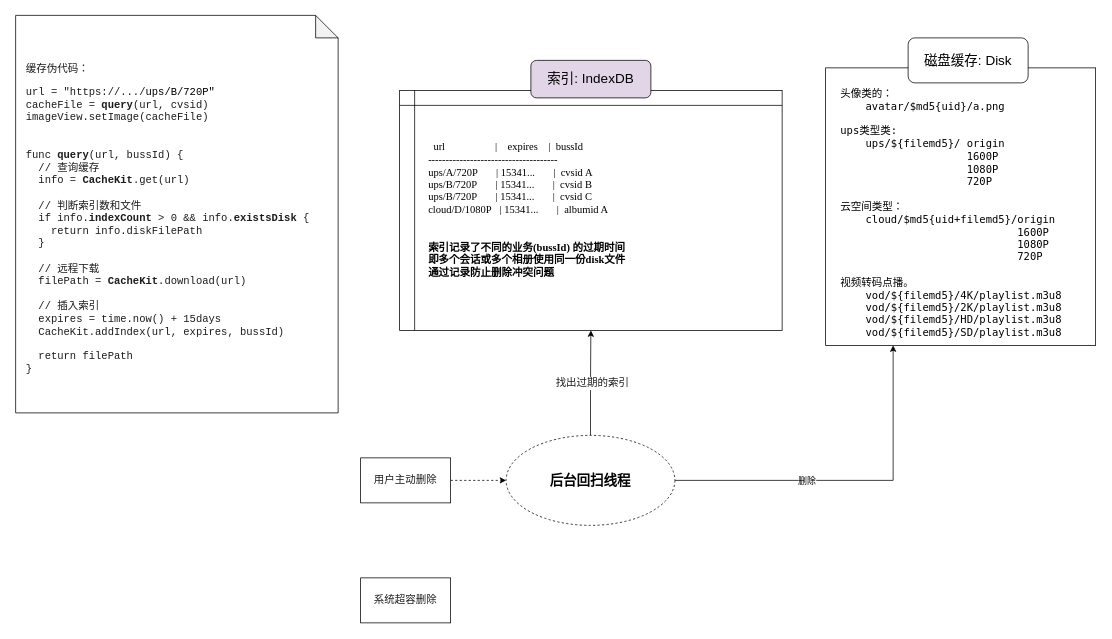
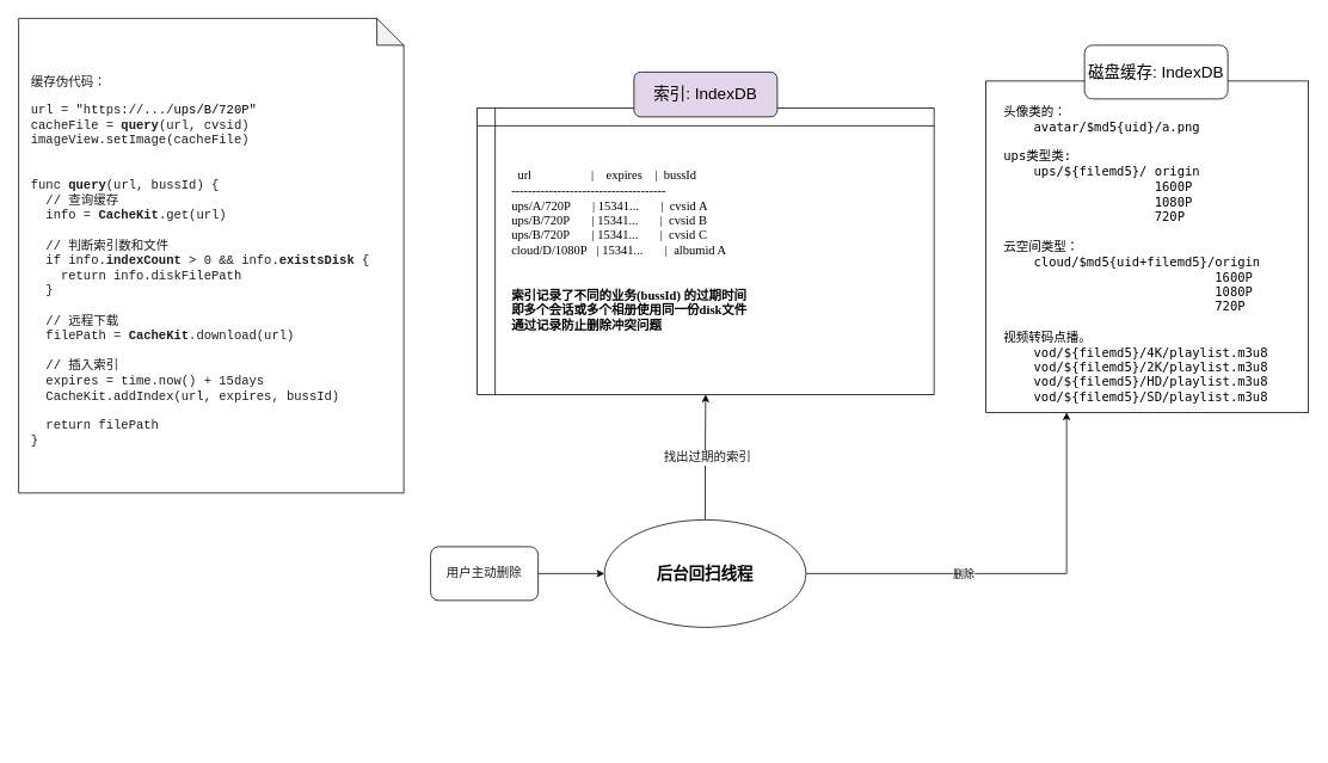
  <mxCell id="0" />
  <mxCell id="1" parent="0" />
  <mxCell id="2" value="&lt;p style=&quot;font-size: 14px&quot;&gt;缓存伪代码：&lt;/p&gt;url = &quot;https://.../&lt;span style=&quot;color: rgb(0 , 0 , 0) ; font-size: 14px&quot;&gt;ups/B/720P&quot;&lt;br style=&quot;font-size: 14px&quot;&gt;&lt;/span&gt;cacheFile = &lt;b&gt;query&lt;/b&gt;(url, cvsid)&lt;br style=&quot;font-size: 14px&quot;&gt;imageView.setImage(cacheFile)&lt;br style=&quot;font-size: 14px&quot;&gt;&lt;br style=&quot;font-size: 14px&quot;&gt;&lt;br style=&quot;font-size: 14px&quot;&gt;func &lt;b&gt;query&lt;/b&gt;(url, bussId) {&lt;br style=&quot;font-size: 14px&quot;&gt;&amp;nbsp; // 查询缓存&lt;br style=&quot;font-size: 14px&quot;&gt;&amp;nbsp; info = &lt;b&gt;CacheKit&lt;/b&gt;.get(url)&lt;br style=&quot;font-size: 14px&quot;&gt;&lt;br style=&quot;font-size: 14px&quot;&gt;&amp;nbsp; // 判断索引数和文件&lt;br style=&quot;font-size: 14px&quot;&gt;&amp;nbsp; if info.&lt;b&gt;indexCount&lt;/b&gt; &amp;gt; 0&amp;nbsp;&amp;amp;&amp;amp; info.&lt;b&gt;existsDisk&lt;/b&gt;&amp;nbsp;{&lt;br style=&quot;font-size: 14px&quot;&gt;&amp;nbsp; &amp;nbsp; return info.diskFilePath&lt;br style=&quot;font-size: 14px&quot;&gt;&amp;nbsp; }&lt;br style=&quot;font-size: 14px&quot;&gt;&amp;nbsp;&amp;nbsp;&lt;br style=&quot;font-size: 14px&quot;&gt;&amp;nbsp; // 远程下载&lt;br style=&quot;font-size: 14px&quot;&gt;&amp;nbsp; filePath = &lt;b&gt;CacheKit&lt;/b&gt;.download(url)&lt;br style=&quot;font-size: 14px&quot;&gt;&lt;br style=&quot;font-size: 14px&quot;&gt;&amp;nbsp; // 插入索引&lt;br style=&quot;font-size: 14px&quot;&gt;&amp;nbsp; expires = time.now() + 15days&lt;br style=&quot;font-size: 14px&quot;&gt;&amp;nbsp; CacheKit.addIndex(url, expires, bussId)&lt;br style=&quot;font-size: 14px&quot;&gt;&lt;br style=&quot;font-size: 14px&quot;&gt;&amp;nbsp; return filePath&lt;br style=&quot;font-size: 14px&quot;&gt;}" style="shape=note;whiteSpace=wrap;html=1;backgroundOutline=1;darkOpacity=0.05;fontSize=14;align=left;fontFamily=Courier New;fontColor=#1C1C1C;spacing=14;fontStyle=0;labelBackgroundColor=#FFFFFF;" vertex="1" parent="1"><mxGeometry x="20" y="20" width="430" height="530" as="geometry" /></mxCell>
  <mxCell id="3" style="edgeStyle=orthogonalEdgeStyle;rounded=0;orthogonalLoop=1;jettySize=auto;html=1;fontSize=12;" edge="1" parent="1" source="7" target="12"><mxGeometry relative="1" as="geometry" /></mxCell>
  <mxCell id="4" value="找出过期的索引" style="text;html=1;resizable=0;points=[];align=center;verticalAlign=middle;labelBackgroundColor=#ffffff;fontSize=14;fontFamily=Courier New;fontColor=#1C1C1C;" vertex="1" connectable="0" parent="3"><mxGeometry y="4" relative="1" as="geometry"><mxPoint x="2" y="4" as="offset" /></mxGeometry></mxCell>
  <mxCell id="5" style="edgeStyle=orthogonalEdgeStyle;rounded=0;orthogonalLoop=1;jettySize=auto;html=1;entryX=0.25;entryY=1;entryDx=0;entryDy=0;fontSize=12;" edge="1" parent="1" source="7" target="9"><mxGeometry relative="1" as="geometry" /></mxCell>
  <mxCell id="6" value="删除" style="text;html=1;resizable=0;points=[];align=center;verticalAlign=middle;labelBackgroundColor=#ffffff;fontSize=12;" vertex="1" connectable="0" parent="5"><mxGeometry x="-0.259" relative="1" as="geometry"><mxPoint as="offset" /></mxGeometry></mxCell>
- <mxCell id="7" value="后台回扫线程" style="ellipse;whiteSpace=wrap;html=1;fontSize=18;align=center;fontStyle=1;dashed=1;" vertex="1" parent="1"><mxGeometry x="674" y="580" width="225" height="120" as="geometry" /></mxCell>
+ <mxCell id="7" value="后台回扫线程" style="ellipse;whiteSpace=wrap;html=1;fontSize=18;align=center;fontStyle=1" vertex="1" parent="1"><mxGeometry x="674" y="580" width="225" height="120" as="geometry" /></mxCell>
  <mxCell id="8" value="" style="group;fontSize=14;" vertex="1" connectable="0" parent="1"><mxGeometry x="1100" y="50" width="360" height="410" as="geometry" /></mxCell>
  <mxCell id="9" value="&lt;br style=&quot;font-size: 14px;&quot;&gt;&lt;pre style=&quot;overflow-wrap: break-word; white-space: pre-wrap; font-size: 14px;&quot;&gt;头像类的：&lt;br style=&quot;font-size: 14px;&quot;&gt;    avatar/$md5{uid}/a.png&lt;br style=&quot;font-size: 14px;&quot;&gt;            &lt;br style=&quot;font-size: 14px;&quot;&gt;ups类型类:&lt;br style=&quot;font-size: 14px;&quot;&gt;    ups/${filemd5}/ origin&lt;br style=&quot;font-size: 14px;&quot;&gt;                    1600P&lt;br style=&quot;font-size: 14px;&quot;&gt;                    1080P&lt;br style=&quot;font-size: 14px;&quot;&gt;                    720P&lt;br style=&quot;font-size: 14px;&quot;&gt;&lt;br style=&quot;font-size: 14px;&quot;&gt;云空间类型：&lt;br style=&quot;font-size: 14px;&quot;&gt;    cloud/$md5{uid+filemd5}/origin&lt;br style=&quot;font-size: 14px;&quot;&gt;                            1600P&lt;br style=&quot;font-size: 14px;&quot;&gt;                            1080P&lt;br style=&quot;font-size: 14px;&quot;&gt;                            720P&lt;br style=&quot;font-size: 14px;&quot;&gt;&lt;br style=&quot;font-size: 14px;&quot;&gt;视频转码点播。&lt;br style=&quot;font-size: 14px;&quot;&gt;    vod/${filemd5}/4K/playlist.m3u8&lt;br style=&quot;font-size: 14px;&quot;&gt;    vod/${filemd5}/2K/playlist.m3u8&lt;br style=&quot;font-size: 14px;&quot;&gt;    vod/${filemd5}/HD/playlist.m3u8&lt;br style=&quot;font-size: 14px;&quot;&gt;    vod/${filemd5}/SD/playlist.m3u8&lt;/pre&gt;" style="rounded=0;whiteSpace=wrap;html=1;align=left;spacingTop=0;spacingLeft=0;spacing=20;fontSize=14;" vertex="1" parent="8"><mxGeometry y="40" width="360" height="370" as="geometry" /></mxCell>
- <mxCell id="10" value="磁盘缓存: Disk" style="rounded=1;whiteSpace=wrap;html=1;align=center;fontSize=18;" vertex="1" parent="8"><mxGeometry x="110" width="160" height="60" as="geometry" /></mxCell>
+ <mxCell id="10" value="磁盘缓存: IndexDB" style="rounded=1;whiteSpace=wrap;html=1;align=center;fontSize=18;" vertex="1" parent="8"><mxGeometry x="110" width="160" height="60" as="geometry" /></mxCell>
  <mxCell id="11" value="" style="group;spacing=15;fontFamily=Verdana;" vertex="1" connectable="0" parent="1"><mxGeometry x="532" y="80" width="510" height="360" as="geometry" /></mxCell>
  <mxCell id="12" value="&amp;nbsp; &amp;nbsp; &amp;nbsp; &amp;nbsp;url&amp;nbsp; &amp;nbsp; &amp;nbsp; &amp;nbsp; &amp;nbsp; &amp;nbsp; &amp;nbsp; &amp;nbsp; &amp;nbsp; &amp;nbsp;|&amp;nbsp; &amp;nbsp; expires&amp;nbsp; &amp;nbsp; |&amp;nbsp; bussId&lt;br style=&quot;font-size: 14px&quot;&gt;&amp;nbsp; &amp;nbsp; &amp;nbsp;-------------------------------------&lt;br style=&quot;font-size: 14px&quot;&gt;&amp;nbsp; &amp;nbsp; &amp;nbsp;ups/A/720P&amp;nbsp; &amp;nbsp; &amp;nbsp; &amp;nbsp;| 15341...&amp;nbsp; &amp;nbsp; &amp;nbsp; &amp;nbsp;|&amp;nbsp; cvsid A&lt;br style=&quot;font-size: 14px&quot;&gt;&amp;nbsp; &amp;nbsp; &amp;nbsp;ups/B/720P&amp;nbsp; &amp;nbsp; &amp;nbsp; &amp;nbsp;| 15341...&amp;nbsp; &amp;nbsp; &amp;nbsp; &amp;nbsp;|&amp;nbsp; cvsid B&lt;br style=&quot;font-size: 14px&quot;&gt;&amp;nbsp; &amp;nbsp; &amp;nbsp;ups/B/720P&amp;nbsp; &amp;nbsp; &amp;nbsp; &amp;nbsp;| 15341...&amp;nbsp; &amp;nbsp; &amp;nbsp; &amp;nbsp;|&amp;nbsp; cvsid C&lt;br style=&quot;font-size: 14px&quot;&gt;&amp;nbsp; &amp;nbsp; &amp;nbsp;cloud/D/1080P&amp;nbsp; &amp;nbsp;| 15341...&amp;nbsp; &amp;nbsp; &amp;nbsp; &amp;nbsp;|&amp;nbsp; albumid A&lt;br&gt;&lt;br&gt;&lt;br&gt;&amp;nbsp; &amp;nbsp; &lt;b&gt;&amp;nbsp;索引记录了不同的业务(bussId) 的过期时间&lt;br&gt;&amp;nbsp; &amp;nbsp; &amp;nbsp;即多个会话或多个相册使用同一份disk文件&lt;br&gt;&amp;nbsp; &amp;nbsp; &amp;nbsp;通过记录防止删除冲突问题&lt;/b&gt;" style="shape=internalStorage;whiteSpace=wrap;html=1;backgroundOutline=1;fontFamily=Lucida Console;align=left;spacing=21;fontSize=14;" vertex="1" parent="11"><mxGeometry y="40" width="510" height="320" as="geometry" /></mxCell>
  <mxCell id="13" value="索引: IndexDB" style="rounded=1;whiteSpace=wrap;html=1;align=center;fontSize=18;fillColor=#e1d5e7;" vertex="1" parent="11"><mxGeometry x="175" width="160" height="50" as="geometry" /></mxCell>
- <mxCell id="14" style="edgeStyle=orthogonalEdgeStyle;rounded=0;orthogonalLoop=1;jettySize=auto;html=1;fontFamily=Courier New;fontSize=14;fontColor=#1C1C1C;dashed=1;" edge="1" parent="1" source="15" target="7"><mxGeometry relative="1" as="geometry" /></mxCell>
- <mxCell id="15" value="用户主动删除" style="rounded=0;whiteSpace=wrap;html=1;fontFamily=Courier New;fontSize=14;fontColor=#1C1C1C;align=center;" vertex="1" parent="1"><mxGeometry x="480" y="610" width="120" height="60" as="geometry" /></mxCell>
- <mxCell id="16" value="系统超容删除" style="rounded=0;whiteSpace=wrap;html=1;fontFamily=Courier New;fontSize=14;fontColor=#1C1C1C;align=center;" vertex="1" parent="1"><mxGeometry x="480" y="770" width="120" height="60" as="geometry" /></mxCell>
+ <mxCell id="14" style="edgeStyle=orthogonalEdgeStyle;rounded=0;orthogonalLoop=1;jettySize=auto;html=1;fontFamily=Courier New;fontSize=14;fontColor=#1C1C1C;" edge="1" parent="1" source="15" target="7"><mxGeometry relative="1" as="geometry" /></mxCell>
+ <mxCell id="15" value="用户主动删除" style="whiteSpace=wrap;html=1;fontFamily=Courier New;fontSize=14;fontColor=#1C1C1C;align=center;rounded=1;" vertex="1" parent="1"><mxGeometry x="480" y="610" width="120" height="60" as="geometry" /></mxCell>
